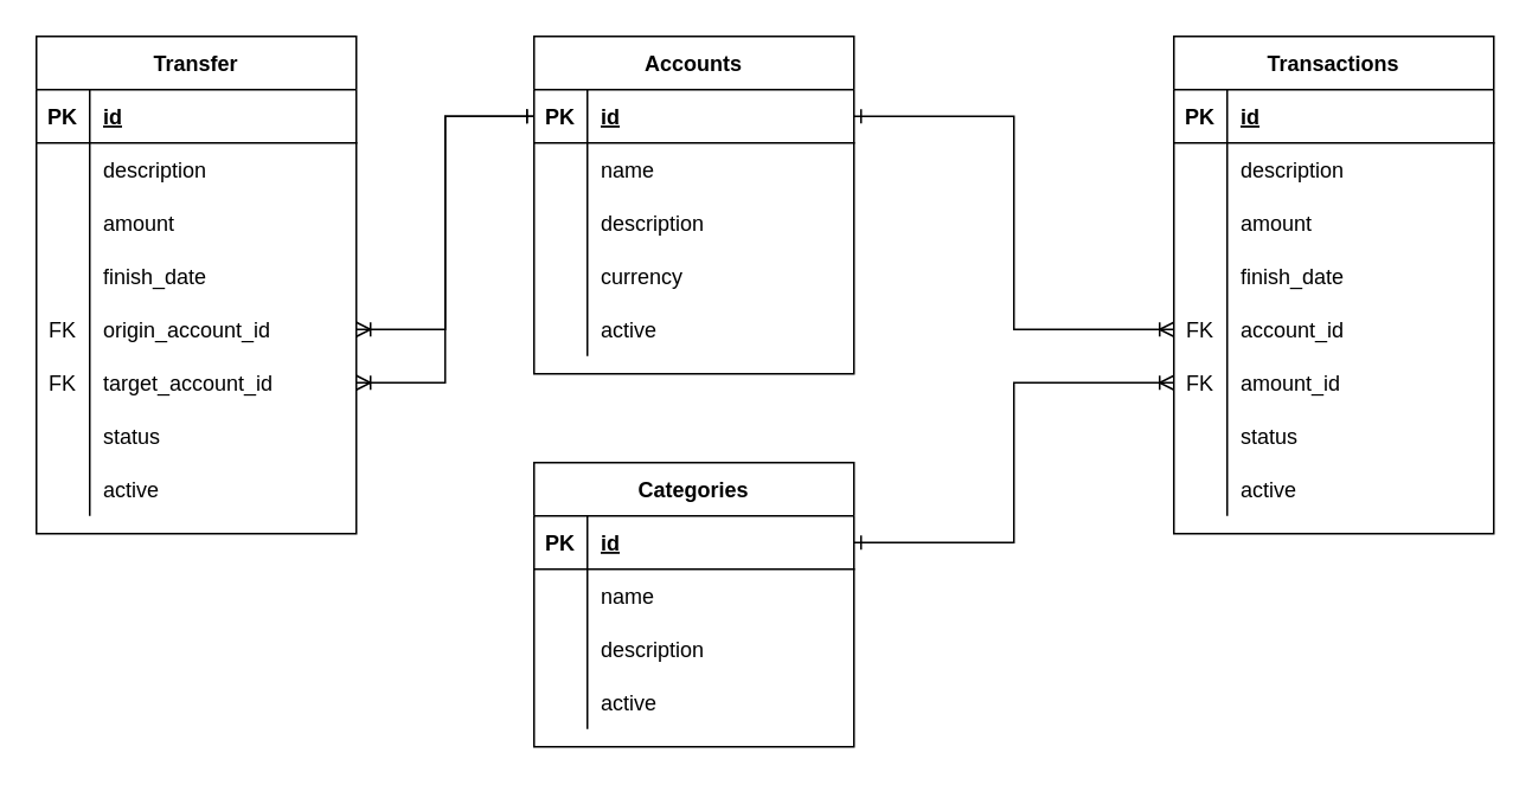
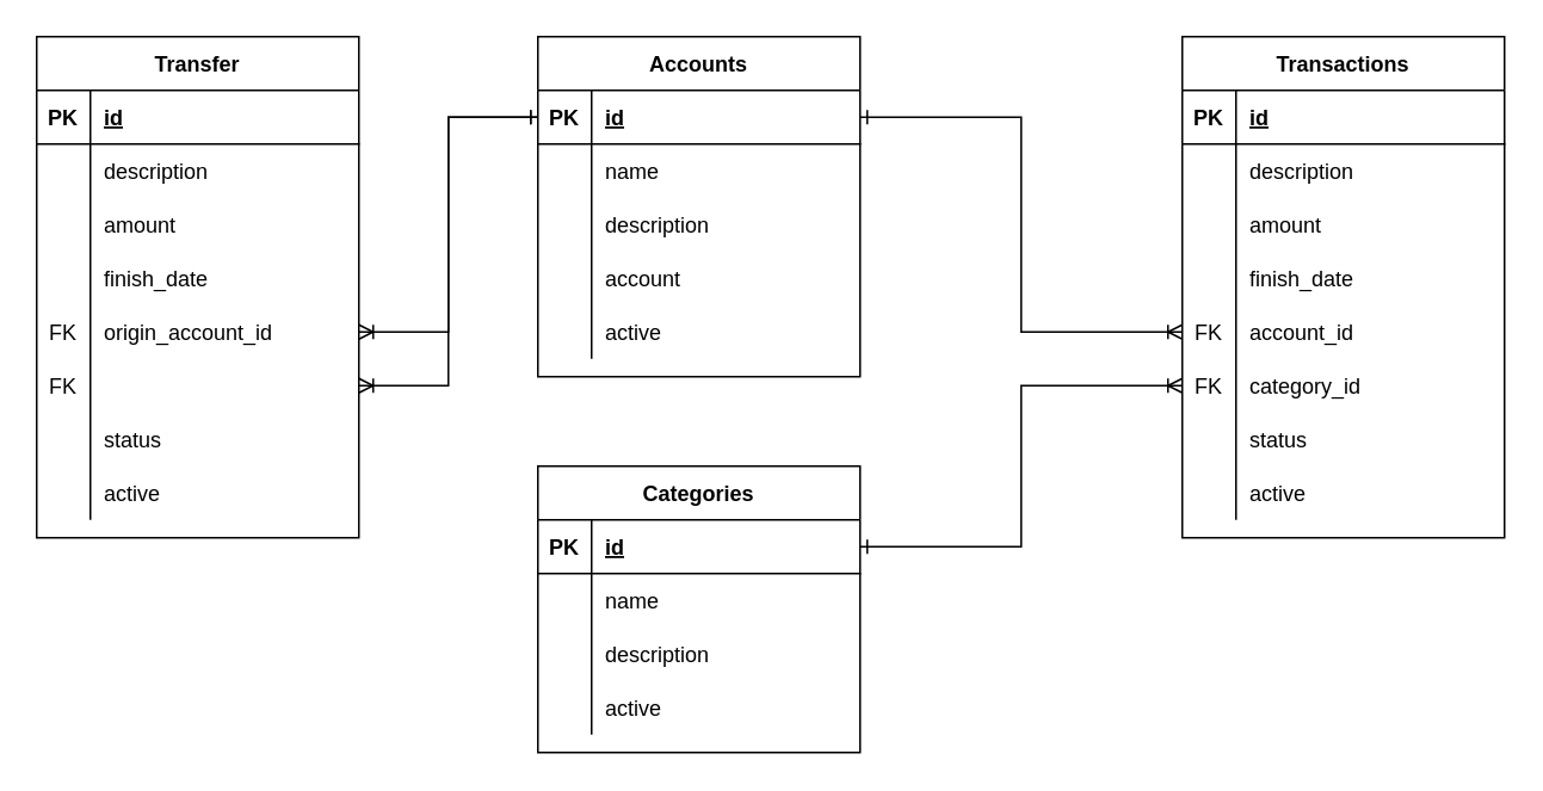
  <mxCell id="0" />
  <mxCell id="1" parent="0" />
  <mxCell id="2" value="Accounts" style="shape=table;startSize=30;container=1;collapsible=1;childLayout=tableLayout;fixedRows=1;rowLines=0;fontStyle=1;align=center;resizeLast=1;" parent="1" vertex="1"><mxGeometry x="300" y="20" width="180" height="190" as="geometry" /></mxCell>
  <mxCell id="3" value="" style="shape=partialRectangle;collapsible=0;dropTarget=0;pointerEvents=0;fillColor=none;top=0;left=0;bottom=1;right=0;points=[[0,0.5],[1,0.5]];portConstraint=eastwest;" parent="2" vertex="1"><mxGeometry y="30" width="180" height="30" as="geometry" /></mxCell>
  <mxCell id="4" value="PK" style="shape=partialRectangle;connectable=0;fillColor=none;top=0;left=0;bottom=0;right=0;fontStyle=1;overflow=hidden;" parent="3" vertex="1"><mxGeometry width="30" height="30" as="geometry"><mxRectangle width="30" height="30" as="alternateBounds" /></mxGeometry></mxCell>
  <mxCell id="5" value="id" style="shape=partialRectangle;connectable=0;fillColor=none;top=0;left=0;bottom=0;right=0;align=left;spacingLeft=6;fontStyle=5;overflow=hidden;" parent="3" vertex="1"><mxGeometry x="30" width="150" height="30" as="geometry"><mxRectangle width="150" height="30" as="alternateBounds" /></mxGeometry></mxCell>
  <mxCell id="6" value="" style="shape=partialRectangle;collapsible=0;dropTarget=0;pointerEvents=0;fillColor=none;top=0;left=0;bottom=0;right=0;points=[[0,0.5],[1,0.5]];portConstraint=eastwest;" parent="2" vertex="1"><mxGeometry y="60" width="180" height="30" as="geometry" /></mxCell>
  <mxCell id="7" value="" style="shape=partialRectangle;connectable=0;fillColor=none;top=0;left=0;bottom=0;right=0;editable=1;overflow=hidden;" parent="6" vertex="1"><mxGeometry width="30" height="30" as="geometry"><mxRectangle width="30" height="30" as="alternateBounds" /></mxGeometry></mxCell>
  <mxCell id="8" value="name" style="shape=partialRectangle;connectable=0;fillColor=none;top=0;left=0;bottom=0;right=0;align=left;spacingLeft=6;overflow=hidden;" parent="6" vertex="1"><mxGeometry x="30" width="150" height="30" as="geometry"><mxRectangle width="150" height="30" as="alternateBounds" /></mxGeometry></mxCell>
  <mxCell id="9" value="" style="shape=partialRectangle;collapsible=0;dropTarget=0;pointerEvents=0;fillColor=none;top=0;left=0;bottom=0;right=0;points=[[0,0.5],[1,0.5]];portConstraint=eastwest;" parent="2" vertex="1"><mxGeometry y="90" width="180" height="30" as="geometry" /></mxCell>
  <mxCell id="10" value="" style="shape=partialRectangle;connectable=0;fillColor=none;top=0;left=0;bottom=0;right=0;editable=1;overflow=hidden;" parent="9" vertex="1"><mxGeometry width="30" height="30" as="geometry"><mxRectangle width="30" height="30" as="alternateBounds" /></mxGeometry></mxCell>
  <mxCell id="11" value="description" style="shape=partialRectangle;connectable=0;fillColor=none;top=0;left=0;bottom=0;right=0;align=left;spacingLeft=6;overflow=hidden;" parent="9" vertex="1"><mxGeometry x="30" width="150" height="30" as="geometry"><mxRectangle width="150" height="30" as="alternateBounds" /></mxGeometry></mxCell>
  <mxCell id="12" value="" style="shape=partialRectangle;collapsible=0;dropTarget=0;pointerEvents=0;fillColor=none;top=0;left=0;bottom=0;right=0;points=[[0,0.5],[1,0.5]];portConstraint=eastwest;" parent="2" vertex="1"><mxGeometry y="120" width="180" height="30" as="geometry" /></mxCell>
  <mxCell id="13" value="" style="shape=partialRectangle;connectable=0;fillColor=none;top=0;left=0;bottom=0;right=0;editable=1;overflow=hidden;" parent="12" vertex="1"><mxGeometry width="30" height="30" as="geometry"><mxRectangle width="30" height="30" as="alternateBounds" /></mxGeometry></mxCell>
- <mxCell id="14" value="currency" style="shape=partialRectangle;connectable=0;fillColor=none;top=0;left=0;bottom=0;right=0;align=left;spacingLeft=6;overflow=hidden;" parent="12" vertex="1"><mxGeometry x="30" width="150" height="30" as="geometry"><mxRectangle width="150" height="30" as="alternateBounds" /></mxGeometry></mxCell>
+ <mxCell id="14" value="account" style="shape=partialRectangle;connectable=0;fillColor=none;top=0;left=0;bottom=0;right=0;align=left;spacingLeft=6;overflow=hidden;" parent="12" vertex="1"><mxGeometry x="30" width="150" height="30" as="geometry"><mxRectangle width="150" height="30" as="alternateBounds" /></mxGeometry></mxCell>
  <mxCell id="15" value="" style="shape=partialRectangle;collapsible=0;dropTarget=0;pointerEvents=0;fillColor=none;top=0;left=0;bottom=0;right=0;points=[[0,0.5],[1,0.5]];portConstraint=eastwest;" parent="2" vertex="1"><mxGeometry y="150" width="180" height="30" as="geometry" /></mxCell>
  <mxCell id="16" value="" style="shape=partialRectangle;connectable=0;fillColor=none;top=0;left=0;bottom=0;right=0;editable=1;overflow=hidden;" parent="15" vertex="1"><mxGeometry width="30" height="30" as="geometry"><mxRectangle width="30" height="30" as="alternateBounds" /></mxGeometry></mxCell>
  <mxCell id="17" value="active" style="shape=partialRectangle;connectable=0;fillColor=none;top=0;left=0;bottom=0;right=0;align=left;spacingLeft=6;overflow=hidden;" parent="15" vertex="1"><mxGeometry x="30" width="150" height="30" as="geometry"><mxRectangle width="150" height="30" as="alternateBounds" /></mxGeometry></mxCell>
  <mxCell id="18" value="Categories" style="shape=table;startSize=30;container=1;collapsible=1;childLayout=tableLayout;fixedRows=1;rowLines=0;fontStyle=1;align=center;resizeLast=1;" parent="1" vertex="1"><mxGeometry x="300" y="260" width="180" height="160" as="geometry" /></mxCell>
  <mxCell id="19" value="" style="shape=partialRectangle;collapsible=0;dropTarget=0;pointerEvents=0;fillColor=none;top=0;left=0;bottom=1;right=0;points=[[0,0.5],[1,0.5]];portConstraint=eastwest;" parent="18" vertex="1"><mxGeometry y="30" width="180" height="30" as="geometry" /></mxCell>
  <mxCell id="20" value="PK" style="shape=partialRectangle;connectable=0;fillColor=none;top=0;left=0;bottom=0;right=0;fontStyle=1;overflow=hidden;" parent="19" vertex="1"><mxGeometry width="30" height="30" as="geometry"><mxRectangle width="30" height="30" as="alternateBounds" /></mxGeometry></mxCell>
  <mxCell id="21" value="id" style="shape=partialRectangle;connectable=0;fillColor=none;top=0;left=0;bottom=0;right=0;align=left;spacingLeft=6;fontStyle=5;overflow=hidden;" parent="19" vertex="1"><mxGeometry x="30" width="150" height="30" as="geometry"><mxRectangle width="150" height="30" as="alternateBounds" /></mxGeometry></mxCell>
  <mxCell id="22" value="" style="shape=partialRectangle;collapsible=0;dropTarget=0;pointerEvents=0;fillColor=none;top=0;left=0;bottom=0;right=0;points=[[0,0.5],[1,0.5]];portConstraint=eastwest;" parent="18" vertex="1"><mxGeometry y="60" width="180" height="30" as="geometry" /></mxCell>
  <mxCell id="23" value="" style="shape=partialRectangle;connectable=0;fillColor=none;top=0;left=0;bottom=0;right=0;editable=1;overflow=hidden;" parent="22" vertex="1"><mxGeometry width="30" height="30" as="geometry"><mxRectangle width="30" height="30" as="alternateBounds" /></mxGeometry></mxCell>
  <mxCell id="24" value="name" style="shape=partialRectangle;connectable=0;fillColor=none;top=0;left=0;bottom=0;right=0;align=left;spacingLeft=6;overflow=hidden;" parent="22" vertex="1"><mxGeometry x="30" width="150" height="30" as="geometry"><mxRectangle width="150" height="30" as="alternateBounds" /></mxGeometry></mxCell>
  <mxCell id="25" value="" style="shape=partialRectangle;collapsible=0;dropTarget=0;pointerEvents=0;fillColor=none;top=0;left=0;bottom=0;right=0;points=[[0,0.5],[1,0.5]];portConstraint=eastwest;" parent="18" vertex="1"><mxGeometry y="90" width="180" height="30" as="geometry" /></mxCell>
  <mxCell id="26" value="" style="shape=partialRectangle;connectable=0;fillColor=none;top=0;left=0;bottom=0;right=0;editable=1;overflow=hidden;" parent="25" vertex="1"><mxGeometry width="30" height="30" as="geometry"><mxRectangle width="30" height="30" as="alternateBounds" /></mxGeometry></mxCell>
  <mxCell id="27" value="description" style="shape=partialRectangle;connectable=0;fillColor=none;top=0;left=0;bottom=0;right=0;align=left;spacingLeft=6;overflow=hidden;" parent="25" vertex="1"><mxGeometry x="30" width="150" height="30" as="geometry"><mxRectangle width="150" height="30" as="alternateBounds" /></mxGeometry></mxCell>
  <mxCell id="28" value="" style="shape=partialRectangle;collapsible=0;dropTarget=0;pointerEvents=0;fillColor=none;top=0;left=0;bottom=0;right=0;points=[[0,0.5],[1,0.5]];portConstraint=eastwest;" parent="18" vertex="1"><mxGeometry y="120" width="180" height="30" as="geometry" /></mxCell>
  <mxCell id="29" value="" style="shape=partialRectangle;connectable=0;fillColor=none;top=0;left=0;bottom=0;right=0;editable=1;overflow=hidden;" parent="28" vertex="1"><mxGeometry width="30" height="30" as="geometry"><mxRectangle width="30" height="30" as="alternateBounds" /></mxGeometry></mxCell>
  <mxCell id="30" value="active" style="shape=partialRectangle;connectable=0;fillColor=none;top=0;left=0;bottom=0;right=0;align=left;spacingLeft=6;overflow=hidden;" parent="28" vertex="1"><mxGeometry x="30" width="150" height="30" as="geometry"><mxRectangle width="150" height="30" as="alternateBounds" /></mxGeometry></mxCell>
  <mxCell id="31" value="Transactions" style="shape=table;startSize=30;container=1;collapsible=1;childLayout=tableLayout;fixedRows=1;rowLines=0;fontStyle=1;align=center;resizeLast=1;" parent="1" vertex="1"><mxGeometry x="660" y="20" width="180" height="280" as="geometry" /></mxCell>
  <mxCell id="32" value="" style="shape=partialRectangle;collapsible=0;dropTarget=0;pointerEvents=0;fillColor=none;top=0;left=0;bottom=1;right=0;points=[[0,0.5],[1,0.5]];portConstraint=eastwest;" parent="31" vertex="1"><mxGeometry y="30" width="180" height="30" as="geometry" /></mxCell>
  <mxCell id="33" value="PK" style="shape=partialRectangle;connectable=0;fillColor=none;top=0;left=0;bottom=0;right=0;fontStyle=1;overflow=hidden;" parent="32" vertex="1"><mxGeometry width="30" height="30" as="geometry"><mxRectangle width="30" height="30" as="alternateBounds" /></mxGeometry></mxCell>
  <mxCell id="34" value="id" style="shape=partialRectangle;connectable=0;fillColor=none;top=0;left=0;bottom=0;right=0;align=left;spacingLeft=6;fontStyle=5;overflow=hidden;" parent="32" vertex="1"><mxGeometry x="30" width="150" height="30" as="geometry"><mxRectangle width="150" height="30" as="alternateBounds" /></mxGeometry></mxCell>
  <mxCell id="35" value="" style="shape=partialRectangle;collapsible=0;dropTarget=0;pointerEvents=0;fillColor=none;top=0;left=0;bottom=0;right=0;points=[[0,0.5],[1,0.5]];portConstraint=eastwest;" parent="31" vertex="1"><mxGeometry y="60" width="180" height="30" as="geometry" /></mxCell>
  <mxCell id="36" value="" style="shape=partialRectangle;connectable=0;fillColor=none;top=0;left=0;bottom=0;right=0;editable=1;overflow=hidden;" parent="35" vertex="1"><mxGeometry width="30" height="30" as="geometry"><mxRectangle width="30" height="30" as="alternateBounds" /></mxGeometry></mxCell>
  <mxCell id="37" value="description" style="shape=partialRectangle;connectable=0;fillColor=none;top=0;left=0;bottom=0;right=0;align=left;spacingLeft=6;overflow=hidden;" parent="35" vertex="1"><mxGeometry x="30" width="150" height="30" as="geometry"><mxRectangle width="150" height="30" as="alternateBounds" /></mxGeometry></mxCell>
  <mxCell id="38" value="" style="shape=partialRectangle;collapsible=0;dropTarget=0;pointerEvents=0;fillColor=none;top=0;left=0;bottom=0;right=0;points=[[0,0.5],[1,0.5]];portConstraint=eastwest;" parent="31" vertex="1"><mxGeometry y="90" width="180" height="30" as="geometry" /></mxCell>
  <mxCell id="39" value="" style="shape=partialRectangle;connectable=0;fillColor=none;top=0;left=0;bottom=0;right=0;editable=1;overflow=hidden;" parent="38" vertex="1"><mxGeometry width="30" height="30" as="geometry"><mxRectangle width="30" height="30" as="alternateBounds" /></mxGeometry></mxCell>
  <mxCell id="40" value="amount" style="shape=partialRectangle;connectable=0;fillColor=none;top=0;left=0;bottom=0;right=0;align=left;spacingLeft=6;overflow=hidden;" parent="38" vertex="1"><mxGeometry x="30" width="150" height="30" as="geometry"><mxRectangle width="150" height="30" as="alternateBounds" /></mxGeometry></mxCell>
  <mxCell id="41" value="" style="shape=partialRectangle;collapsible=0;dropTarget=0;pointerEvents=0;fillColor=none;top=0;left=0;bottom=0;right=0;points=[[0,0.5],[1,0.5]];portConstraint=eastwest;" parent="31" vertex="1"><mxGeometry y="120" width="180" height="30" as="geometry" /></mxCell>
  <mxCell id="42" value="" style="shape=partialRectangle;connectable=0;fillColor=none;top=0;left=0;bottom=0;right=0;editable=1;overflow=hidden;" parent="41" vertex="1"><mxGeometry width="30" height="30" as="geometry"><mxRectangle width="30" height="30" as="alternateBounds" /></mxGeometry></mxCell>
  <mxCell id="43" value="finish_date" style="shape=partialRectangle;connectable=0;fillColor=none;top=0;left=0;bottom=0;right=0;align=left;spacingLeft=6;overflow=hidden;" parent="41" vertex="1"><mxGeometry x="30" width="150" height="30" as="geometry"><mxRectangle width="150" height="30" as="alternateBounds" /></mxGeometry></mxCell>
  <mxCell id="44" value="" style="shape=partialRectangle;collapsible=0;dropTarget=0;pointerEvents=0;fillColor=none;top=0;left=0;bottom=0;right=0;points=[[0,0.5],[1,0.5]];portConstraint=eastwest;" parent="31" vertex="1"><mxGeometry y="150" width="180" height="30" as="geometry" /></mxCell>
  <mxCell id="45" value="FK" style="shape=partialRectangle;connectable=0;fillColor=none;top=0;left=0;bottom=0;right=0;editable=1;overflow=hidden;" parent="44" vertex="1"><mxGeometry width="30" height="30" as="geometry"><mxRectangle width="30" height="30" as="alternateBounds" /></mxGeometry></mxCell>
  <mxCell id="46" value="account_id" style="shape=partialRectangle;connectable=0;fillColor=none;top=0;left=0;bottom=0;right=0;align=left;spacingLeft=6;overflow=hidden;" parent="44" vertex="1"><mxGeometry x="30" width="150" height="30" as="geometry"><mxRectangle width="150" height="30" as="alternateBounds" /></mxGeometry></mxCell>
  <mxCell id="47" value="" style="shape=partialRectangle;collapsible=0;dropTarget=0;pointerEvents=0;fillColor=none;top=0;left=0;bottom=0;right=0;points=[[0,0.5],[1,0.5]];portConstraint=eastwest;" parent="31" vertex="1"><mxGeometry y="180" width="180" height="30" as="geometry" /></mxCell>
  <mxCell id="48" value="FK" style="shape=partialRectangle;connectable=0;fillColor=none;top=0;left=0;bottom=0;right=0;editable=1;overflow=hidden;" parent="47" vertex="1"><mxGeometry width="30" height="30" as="geometry"><mxRectangle width="30" height="30" as="alternateBounds" /></mxGeometry></mxCell>
- <mxCell id="49" value="amount_id" style="shape=partialRectangle;connectable=0;fillColor=none;top=0;left=0;bottom=0;right=0;align=left;spacingLeft=6;overflow=hidden;" parent="47" vertex="1"><mxGeometry x="30" width="150" height="30" as="geometry"><mxRectangle width="150" height="30" as="alternateBounds" /></mxGeometry></mxCell>
+ <mxCell id="49" value="category_id" style="shape=partialRectangle;connectable=0;fillColor=none;top=0;left=0;bottom=0;right=0;align=left;spacingLeft=6;overflow=hidden;" parent="47" vertex="1"><mxGeometry x="30" width="150" height="30" as="geometry"><mxRectangle width="150" height="30" as="alternateBounds" /></mxGeometry></mxCell>
  <mxCell id="50" value="" style="shape=partialRectangle;collapsible=0;dropTarget=0;pointerEvents=0;fillColor=none;top=0;left=0;bottom=0;right=0;points=[[0,0.5],[1,0.5]];portConstraint=eastwest;" parent="31" vertex="1"><mxGeometry y="210" width="180" height="30" as="geometry" /></mxCell>
  <mxCell id="51" value="" style="shape=partialRectangle;connectable=0;fillColor=none;top=0;left=0;bottom=0;right=0;editable=1;overflow=hidden;" parent="50" vertex="1"><mxGeometry width="30" height="30" as="geometry"><mxRectangle width="30" height="30" as="alternateBounds" /></mxGeometry></mxCell>
  <mxCell id="52" value="status" style="shape=partialRectangle;connectable=0;fillColor=none;top=0;left=0;bottom=0;right=0;align=left;spacingLeft=6;overflow=hidden;" parent="50" vertex="1"><mxGeometry x="30" width="150" height="30" as="geometry"><mxRectangle width="150" height="30" as="alternateBounds" /></mxGeometry></mxCell>
  <mxCell id="53" value="" style="shape=partialRectangle;collapsible=0;dropTarget=0;pointerEvents=0;fillColor=none;top=0;left=0;bottom=0;right=0;points=[[0,0.5],[1,0.5]];portConstraint=eastwest;" parent="31" vertex="1"><mxGeometry y="240" width="180" height="30" as="geometry" /></mxCell>
  <mxCell id="54" value="" style="shape=partialRectangle;connectable=0;fillColor=none;top=0;left=0;bottom=0;right=0;editable=1;overflow=hidden;" parent="53" vertex="1"><mxGeometry width="30" height="30" as="geometry"><mxRectangle width="30" height="30" as="alternateBounds" /></mxGeometry></mxCell>
  <mxCell id="55" value="active" style="shape=partialRectangle;connectable=0;fillColor=none;top=0;left=0;bottom=0;right=0;align=left;spacingLeft=6;overflow=hidden;" parent="53" vertex="1"><mxGeometry x="30" width="150" height="30" as="geometry"><mxRectangle width="150" height="30" as="alternateBounds" /></mxGeometry></mxCell>
  <mxCell id="56" style="edgeStyle=orthogonalEdgeStyle;rounded=0;orthogonalLoop=1;jettySize=auto;html=1;entryX=0;entryY=0.5;entryDx=0;entryDy=0;startArrow=ERone;startFill=0;endArrow=ERoneToMany;endFill=0;" parent="1" source="3" target="44" edge="1"><mxGeometry relative="1" as="geometry"><mxPoint x="560" y="270" as="sourcePoint" /></mxGeometry></mxCell>
  <mxCell id="57" style="edgeStyle=orthogonalEdgeStyle;rounded=0;orthogonalLoop=1;jettySize=auto;html=1;entryX=0;entryY=0.5;entryDx=0;entryDy=0;startArrow=ERone;startFill=0;endArrow=ERoneToMany;endFill=0;" parent="1" source="19" target="47" edge="1"><mxGeometry relative="1" as="geometry" /></mxCell>
  <mxCell id="58" value="Transfer" style="shape=table;startSize=30;container=1;collapsible=1;childLayout=tableLayout;fixedRows=1;rowLines=0;fontStyle=1;align=center;resizeLast=1;" vertex="1" parent="1"><mxGeometry x="20" y="20" width="180" height="280" as="geometry" /></mxCell>
  <mxCell id="59" value="" style="shape=partialRectangle;collapsible=0;dropTarget=0;pointerEvents=0;fillColor=none;top=0;left=0;bottom=1;right=0;points=[[0,0.5],[1,0.5]];portConstraint=eastwest;" vertex="1" parent="58"><mxGeometry y="30" width="180" height="30" as="geometry" /></mxCell>
  <mxCell id="60" value="PK" style="shape=partialRectangle;connectable=0;fillColor=none;top=0;left=0;bottom=0;right=0;fontStyle=1;overflow=hidden;" vertex="1" parent="59"><mxGeometry width="30" height="30" as="geometry"><mxRectangle width="30" height="30" as="alternateBounds" /></mxGeometry></mxCell>
  <mxCell id="61" value="id" style="shape=partialRectangle;connectable=0;fillColor=none;top=0;left=0;bottom=0;right=0;align=left;spacingLeft=6;fontStyle=5;overflow=hidden;" vertex="1" parent="59"><mxGeometry x="30" width="150" height="30" as="geometry"><mxRectangle width="150" height="30" as="alternateBounds" /></mxGeometry></mxCell>
  <mxCell id="62" value="" style="shape=partialRectangle;collapsible=0;dropTarget=0;pointerEvents=0;fillColor=none;top=0;left=0;bottom=0;right=0;points=[[0,0.5],[1,0.5]];portConstraint=eastwest;" vertex="1" parent="58"><mxGeometry y="60" width="180" height="30" as="geometry" /></mxCell>
  <mxCell id="63" value="" style="shape=partialRectangle;connectable=0;fillColor=none;top=0;left=0;bottom=0;right=0;editable=1;overflow=hidden;" vertex="1" parent="62"><mxGeometry width="30" height="30" as="geometry"><mxRectangle width="30" height="30" as="alternateBounds" /></mxGeometry></mxCell>
  <mxCell id="64" value="description" style="shape=partialRectangle;connectable=0;fillColor=none;top=0;left=0;bottom=0;right=0;align=left;spacingLeft=6;overflow=hidden;" vertex="1" parent="62"><mxGeometry x="30" width="150" height="30" as="geometry"><mxRectangle width="150" height="30" as="alternateBounds" /></mxGeometry></mxCell>
  <mxCell id="65" value="" style="shape=partialRectangle;collapsible=0;dropTarget=0;pointerEvents=0;fillColor=none;top=0;left=0;bottom=0;right=0;points=[[0,0.5],[1,0.5]];portConstraint=eastwest;" vertex="1" parent="58"><mxGeometry y="90" width="180" height="30" as="geometry" /></mxCell>
  <mxCell id="66" value="" style="shape=partialRectangle;connectable=0;fillColor=none;top=0;left=0;bottom=0;right=0;editable=1;overflow=hidden;" vertex="1" parent="65"><mxGeometry width="30" height="30" as="geometry"><mxRectangle width="30" height="30" as="alternateBounds" /></mxGeometry></mxCell>
  <mxCell id="67" value="amount" style="shape=partialRectangle;connectable=0;fillColor=none;top=0;left=0;bottom=0;right=0;align=left;spacingLeft=6;overflow=hidden;" vertex="1" parent="65"><mxGeometry x="30" width="150" height="30" as="geometry"><mxRectangle width="150" height="30" as="alternateBounds" /></mxGeometry></mxCell>
  <mxCell id="68" value="" style="shape=partialRectangle;collapsible=0;dropTarget=0;pointerEvents=0;fillColor=none;top=0;left=0;bottom=0;right=0;points=[[0,0.5],[1,0.5]];portConstraint=eastwest;" vertex="1" parent="58"><mxGeometry y="120" width="180" height="30" as="geometry" /></mxCell>
  <mxCell id="69" value="" style="shape=partialRectangle;connectable=0;fillColor=none;top=0;left=0;bottom=0;right=0;editable=1;overflow=hidden;" vertex="1" parent="68"><mxGeometry width="30" height="30" as="geometry"><mxRectangle width="30" height="30" as="alternateBounds" /></mxGeometry></mxCell>
  <mxCell id="70" value="finish_date" style="shape=partialRectangle;connectable=0;fillColor=none;top=0;left=0;bottom=0;right=0;align=left;spacingLeft=6;overflow=hidden;" vertex="1" parent="68"><mxGeometry x="30" width="150" height="30" as="geometry"><mxRectangle width="150" height="30" as="alternateBounds" /></mxGeometry></mxCell>
  <mxCell id="71" value="" style="shape=partialRectangle;collapsible=0;dropTarget=0;pointerEvents=0;fillColor=none;top=0;left=0;bottom=0;right=0;points=[[0,0.5],[1,0.5]];portConstraint=eastwest;" vertex="1" parent="58"><mxGeometry y="150" width="180" height="30" as="geometry" /></mxCell>
  <mxCell id="72" value="FK" style="shape=partialRectangle;connectable=0;fillColor=none;top=0;left=0;bottom=0;right=0;editable=1;overflow=hidden;" vertex="1" parent="71"><mxGeometry width="30" height="30" as="geometry"><mxRectangle width="30" height="30" as="alternateBounds" /></mxGeometry></mxCell>
  <mxCell id="73" value="origin_account_id" style="shape=partialRectangle;connectable=0;fillColor=none;top=0;left=0;bottom=0;right=0;align=left;spacingLeft=6;overflow=hidden;" vertex="1" parent="71"><mxGeometry x="30" width="150" height="30" as="geometry"><mxRectangle width="150" height="30" as="alternateBounds" /></mxGeometry></mxCell>
  <mxCell id="74" value="" style="shape=partialRectangle;collapsible=0;dropTarget=0;pointerEvents=0;fillColor=none;top=0;left=0;bottom=0;right=0;points=[[0,0.5],[1,0.5]];portConstraint=eastwest;" vertex="1" parent="58"><mxGeometry y="180" width="180" height="30" as="geometry" /></mxCell>
  <mxCell id="75" value="FK" style="shape=partialRectangle;connectable=0;fillColor=none;top=0;left=0;bottom=0;right=0;editable=1;overflow=hidden;" vertex="1" parent="74"><mxGeometry width="30" height="30" as="geometry"><mxRectangle width="30" height="30" as="alternateBounds" /></mxGeometry></mxCell>
- <mxCell id="76" value="target_account_id" style="shape=partialRectangle;connectable=0;fillColor=none;top=0;left=0;bottom=0;right=0;align=left;spacingLeft=6;overflow=hidden;" vertex="1" parent="74"><mxGeometry x="30" width="150" height="30" as="geometry"><mxRectangle width="150" height="30" as="alternateBounds" /></mxGeometry></mxCell>
  <mxCell id="77" value="" style="shape=partialRectangle;collapsible=0;dropTarget=0;pointerEvents=0;fillColor=none;top=0;left=0;bottom=0;right=0;points=[[0,0.5],[1,0.5]];portConstraint=eastwest;" vertex="1" parent="58"><mxGeometry y="210" width="180" height="30" as="geometry" /></mxCell>
  <mxCell id="78" value="" style="shape=partialRectangle;connectable=0;fillColor=none;top=0;left=0;bottom=0;right=0;editable=1;overflow=hidden;" vertex="1" parent="77"><mxGeometry width="30" height="30" as="geometry"><mxRectangle width="30" height="30" as="alternateBounds" /></mxGeometry></mxCell>
  <mxCell id="79" value="status" style="shape=partialRectangle;connectable=0;fillColor=none;top=0;left=0;bottom=0;right=0;align=left;spacingLeft=6;overflow=hidden;" vertex="1" parent="77"><mxGeometry x="30" width="150" height="30" as="geometry"><mxRectangle width="150" height="30" as="alternateBounds" /></mxGeometry></mxCell>
  <mxCell id="80" value="" style="shape=partialRectangle;collapsible=0;dropTarget=0;pointerEvents=0;fillColor=none;top=0;left=0;bottom=0;right=0;points=[[0,0.5],[1,0.5]];portConstraint=eastwest;" vertex="1" parent="58"><mxGeometry y="240" width="180" height="30" as="geometry" /></mxCell>
  <mxCell id="81" value="" style="shape=partialRectangle;connectable=0;fillColor=none;top=0;left=0;bottom=0;right=0;editable=1;overflow=hidden;" vertex="1" parent="80"><mxGeometry width="30" height="30" as="geometry"><mxRectangle width="30" height="30" as="alternateBounds" /></mxGeometry></mxCell>
  <mxCell id="82" value="active" style="shape=partialRectangle;connectable=0;fillColor=none;top=0;left=0;bottom=0;right=0;align=left;spacingLeft=6;overflow=hidden;" vertex="1" parent="80"><mxGeometry x="30" width="150" height="30" as="geometry"><mxRectangle width="150" height="30" as="alternateBounds" /></mxGeometry></mxCell>
  <mxCell id="83" style="edgeStyle=orthogonalEdgeStyle;rounded=0;orthogonalLoop=1;jettySize=auto;html=1;entryX=0;entryY=0.5;entryDx=0;entryDy=0;endArrow=ERone;endFill=0;startArrow=ERoneToMany;startFill=0;" edge="1" parent="1" source="71" target="3"><mxGeometry relative="1" as="geometry" /></mxCell>
  <mxCell id="84" style="edgeStyle=orthogonalEdgeStyle;rounded=0;orthogonalLoop=1;jettySize=auto;html=1;startArrow=ERoneToMany;startFill=0;endArrow=ERone;endFill=0;" edge="1" parent="1" source="74" target="3"><mxGeometry relative="1" as="geometry" /></mxCell>
